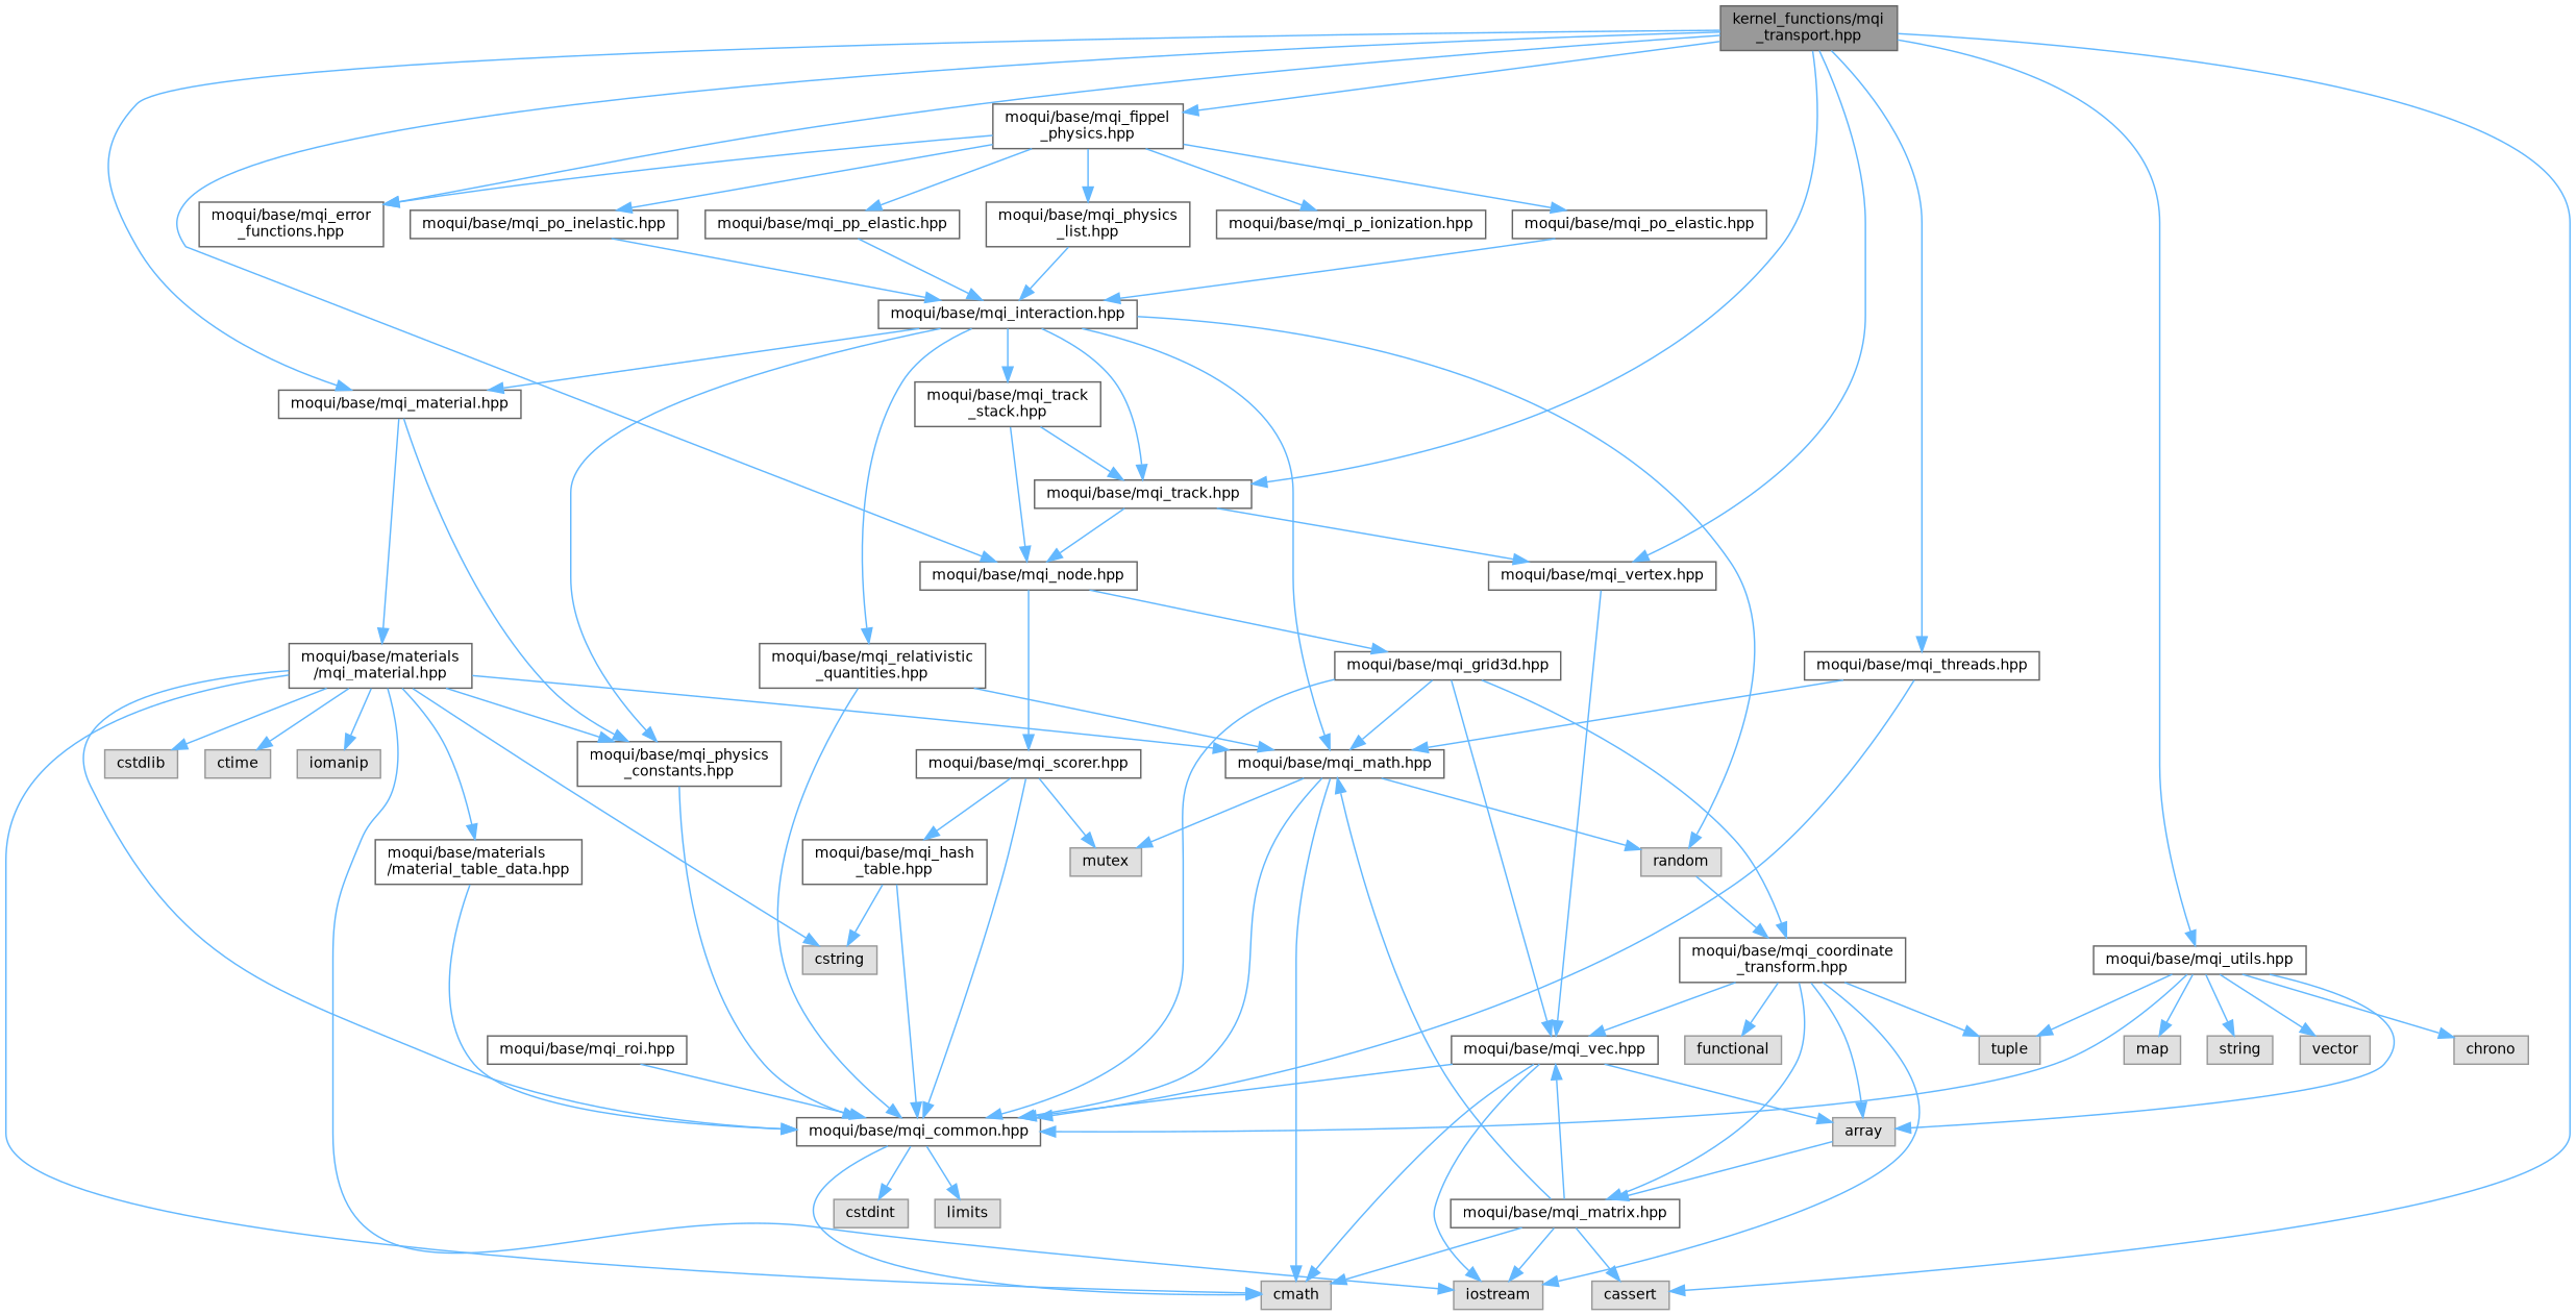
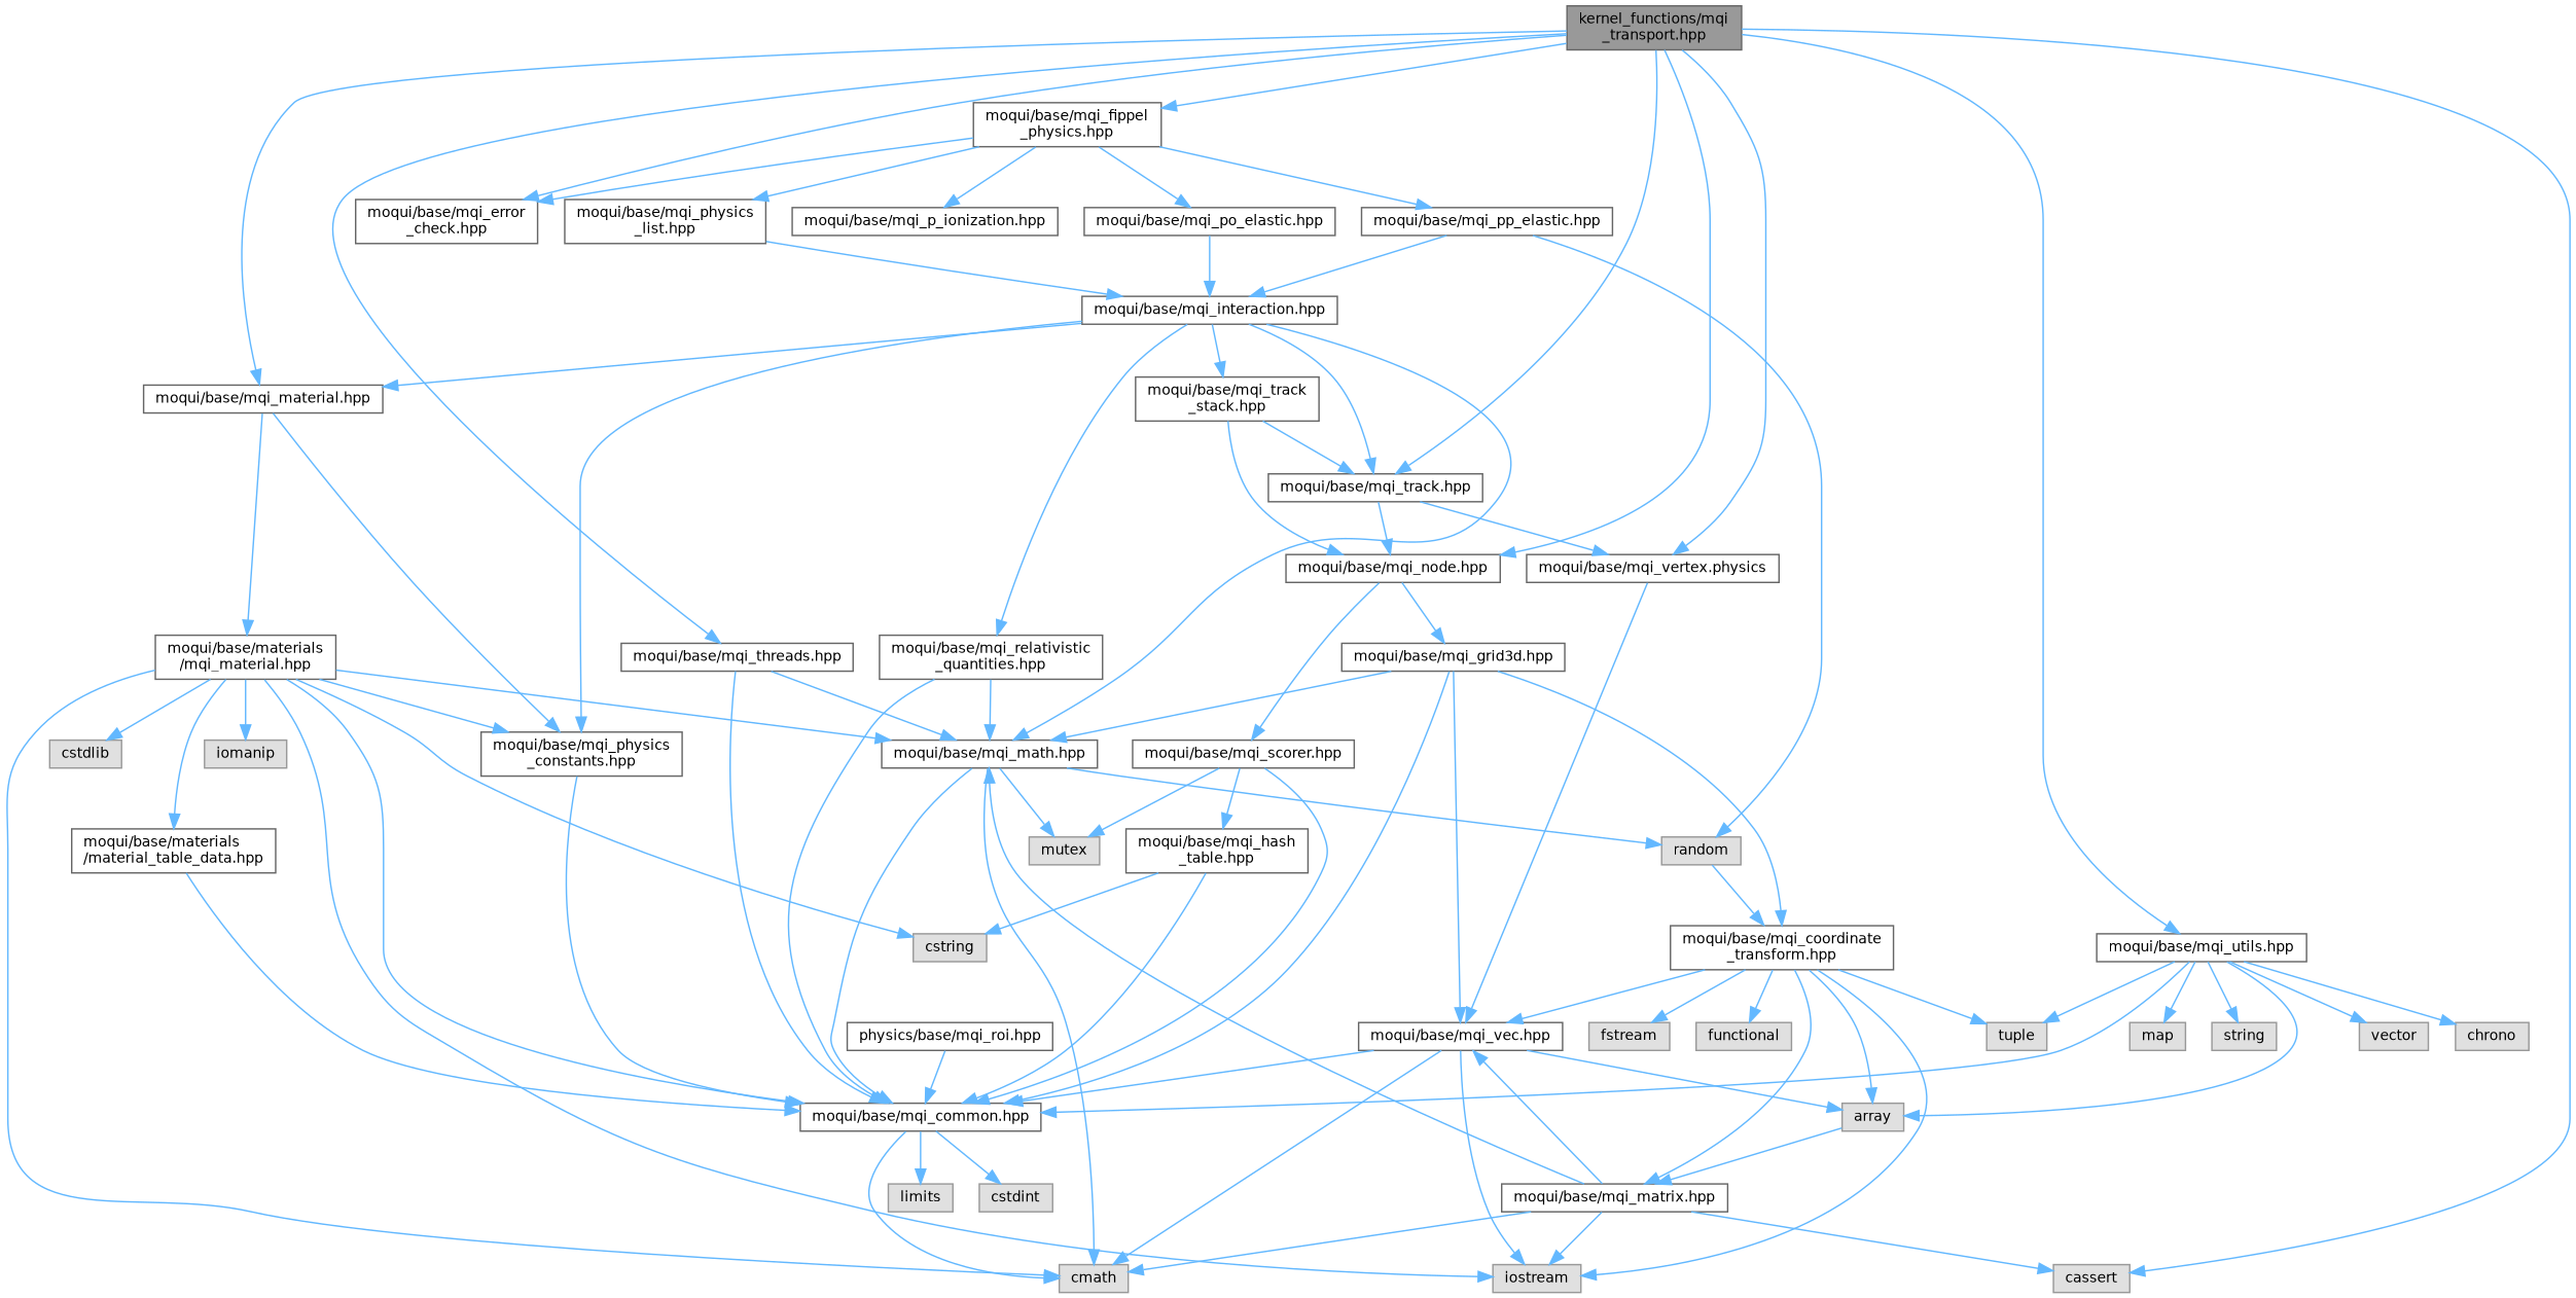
  digraph {
    node [color=grey40 fillcolor=white fontname=Helvetica fontsize=10 shape=box style=filled]
    edge [color=steelblue1 fontname=Helvetica fontsize=10 labelfontname=Helvetica labelfontsize=10 style=solid]
    n1 [color=gray40 fillcolor=grey60 fontcolor=black height=0.2 label="kernel_functions/mqi\l_transport.hpp" width=0.4]
-   n2 [height=0.2 label="moqui/base/mqi_error\l_functions.hpp" width=0.4]
+   n2 [height=0.2 label="moqui/base/mqi_error\l_check.hpp" width=0.4]
    n3 [height=0.2 label="moqui/base/mqi_fippel\l_physics.hpp" width=0.4]
    n4 [height=0.2 label="moqui/base/mqi_material.hpp" width=0.4]
    n5 [height=0.2 label="moqui/base/mqi_track.hpp" width=0.4]
    n6 [height=0.2 label="moqui/base/mqi_node.hpp" width=0.4]
    n7 [color=grey60 fillcolor="#E0E0E0" height=0.2 label=cassert width=0.4]
-   n8 [height=0.2 label="moqui/base/mqi_vertex.hpp" width=0.4]
+   n8 [height=0.2 label="moqui/base/mqi_vertex.physics" width=0.4]
    n9 [height=0.2 label="moqui/base/mqi_threads.hpp" width=0.4]
    n10 [height=0.2 label="moqui/base/mqi_utils.hpp" width=0.4]
    n11 [height=0.2 label="moqui/base/mqi_p_ionization.hpp" width=0.4]
    n12 [height=0.2 label="moqui/base/mqi_physics\l_list.hpp" width=0.4]
    n13 [height=0.2 label="moqui/base/mqi_po_elastic.hpp" width=0.4]
-   n14 [height=0.2 label="moqui/base/mqi_po_inelastic.hpp" width=0.4]
    n15 [height=0.2 label="moqui/base/mqi_pp_elastic.hpp" width=0.4]
    n16 [height=0.2 label="moqui/base/mqi_physics\l_constants.hpp" width=0.4]
    n17 [height=0.2 label="moqui/base/materials\l/mqi_material.hpp" width=0.4]
    n18 [height=0.2 label="moqui/base/mqi_grid3d.hpp" width=0.4]
    n19 [height=0.2 label="moqui/base/mqi_scorer.hpp" width=0.4]
    n20 [height=0.2 label="moqui/base/mqi_vec.hpp" width=0.4]
    n21 [height=0.2 label="moqui/base/mqi_math.hpp" width=0.4]
    n22 [height=0.2 label="moqui/base/mqi_common.hpp" width=0.4]
    n23 [color=grey60 fillcolor="#E0E0E0" height=0.2 label=array width=0.4]
    n24 [color=grey60 fillcolor="#E0E0E0" height=0.2 label=tuple width=0.4]
    n25 [color=grey60 fillcolor="#E0E0E0" height=0.2 label=chrono width=0.4]
    n26 [color=grey60 fillcolor="#E0E0E0" height=0.2 label=map width=0.4]
    n27 [color=grey60 fillcolor="#E0E0E0" height=0.2 label=string width=0.4]
    n28 [color=grey60 fillcolor="#E0E0E0" height=0.2 label=vector width=0.4]
    n29 [height=0.2 label="moqui/base/mqi_interaction.hpp" width=0.4]
    n30 [color=grey60 fillcolor="#E0E0E0" height=0.2 label=random width=0.4]
    n31 [height=0.2 label="moqui/base/mqi_relativistic\l_quantities.hpp" width=0.4]
    n32 [height=0.2 label="moqui/base/mqi_track\l_stack.hpp" width=0.4]
    n33 [height=0.2 label="moqui/base/mqi_coordinate\l_transform.hpp" width=0.4]
    n34 [color=grey60 fillcolor="#E0E0E0" height=0.2 label=cmath width=0.4]
    n35 [color=grey60 fillcolor="#E0E0E0" height=0.2 label=mutex width=0.4]
    n36 [height=0.2 label="moqui/base/materials\l/material_table_data.hpp" width=0.4]
    n37 [color=grey60 fillcolor="#E0E0E0" height=0.2 label=cstdlib width=0.4]
    n38 [color=grey60 fillcolor="#E0E0E0" height=0.2 label=cstring width=0.4]
-   n39 [color=grey60 fillcolor="#E0E0E0" height=0.2 label=ctime width=0.4]
    n40 [color=grey60 fillcolor="#E0E0E0" height=0.2 label=iomanip width=0.4]
    n41 [color=grey60 fillcolor="#E0E0E0" height=0.2 label=iostream width=0.4]
    n42 [color=grey60 fillcolor="#E0E0E0" height=0.2 label=cstdint width=0.4]
    n43 [color=grey60 fillcolor="#E0E0E0" height=0.2 label=limits width=0.4]
    n44 [height=0.2 label="moqui/base/mqi_hash\l_table.hpp" width=0.4]
+   n45 [color=grey60 fillcolor="#E0E0E0" height=0.2 label=fstream width=0.4]
    n46 [color=grey60 fillcolor="#E0E0E0" height=0.2 label=functional width=0.4]
    n47 [height=0.2 label="moqui/base/mqi_matrix.hpp" width=0.4]
-   n48 [height=0.2 label="moqui/base/mqi_roi.hpp" width=0.4]
+   n48 [height=0.2 label="physics/base/mqi_roi.hpp" width=0.4]
    n1 -> n2
    n1 -> n3
    n1 -> n4
    n1 -> n5
    n1 -> n6
    n1 -> n7
    n1 -> n8
    n1 -> n9
    n1 -> n10
    n3 -> n2
    n3 -> n11
    n3 -> n12
    n3 -> n13
-   n3 -> n14
    n3 -> n15
    n4 -> n16
    n4 -> n17
    n5 -> n6
    n5 -> n8
    n6 -> n18
    n6 -> n19
    n8 -> n20
    n9 -> n21
    n9 -> n22
    n10 -> n22
    n10 -> n23
    n10 -> n24
    n10 -> n25
    n10 -> n26
    n10 -> n27
    n10 -> n28
    n12 -> n29
    n13 -> n29
-   n14 -> n29
    n15 -> n29
    n16 -> n22
    n17 -> n16
    n17 -> n21
    n17 -> n22
    n17 -> n34
    n17 -> n36
    n17 -> n37
    n17 -> n38
-   n17 -> n39
    n17 -> n40
    n17 -> n41
    n18 -> n20
    n18 -> n21
    n18 -> n22
    n18 -> n33
    n19 -> n22
    n19 -> n35
    n19 -> n44
    n20 -> n22
    n20 -> n23
    n20 -> n34
    n20 -> n41
    n21 -> n22
    n21 -> n30
    n21 -> n34
    n21 -> n35
    n22 -> n34
    n22 -> n42
    n22 -> n43
    n23 -> n47
    n29 -> n4
    n29 -> n5
    n29 -> n16
    n29 -> n21
-   n29 -> n30
+   n15 -> n30
    n29 -> n31
    n29 -> n32
    n30 -> n33
    n31 -> n21
    n31 -> n22
    n32 -> n5
    n32 -> n6
    n33 -> n20
    n33 -> n23
    n33 -> n24
    n33 -> n41
+   n33 -> n45
    n33 -> n46
    n33 -> n47
    n36 -> n22
    n44 -> n22
    n44 -> n38
    n47 -> n7
    n47 -> n20
    n47 -> n21
    n47 -> n34
    n47 -> n41
    n48 -> n22
  }
